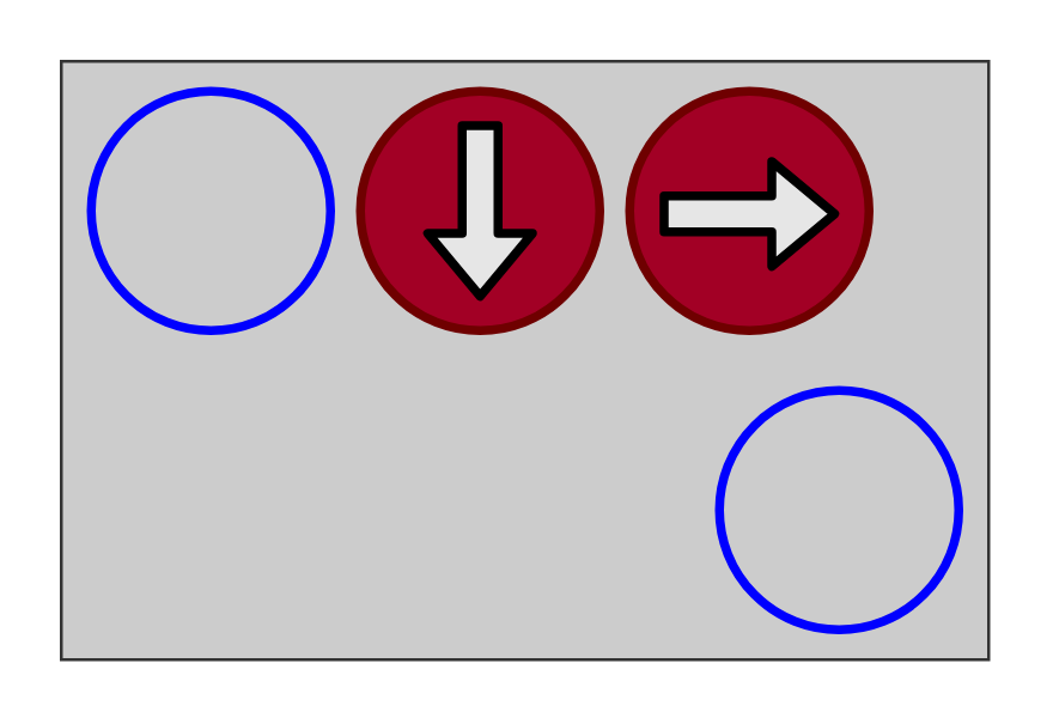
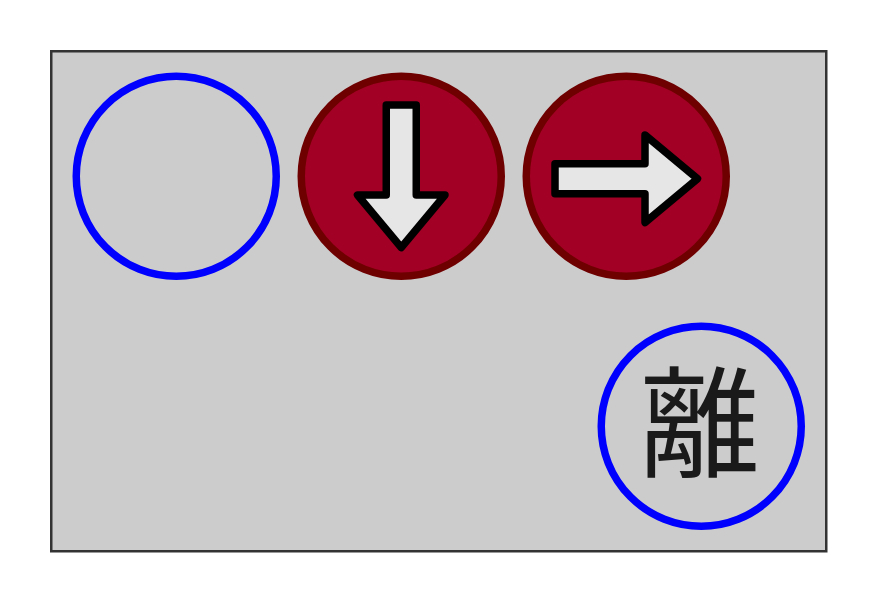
  <mxCell id="0" />
  <mxCell id="1" parent="0" />
  <mxCell id="2" value="" style="rounded=0;whiteSpace=wrap;html=1;fillColor=#CCCCCC;strokeColor=#333333;" vertex="1" parent="1"><mxGeometry x="20" y="20" width="310" height="200" as="geometry" /></mxCell>
  <mxCell id="3" value="" style="group;rotation=-180;" parent="1" vertex="1" connectable="0"><mxGeometry x="210" y="30" width="80" height="80" as="geometry" /></mxCell>
  <mxCell id="4" value="" style="ellipse;whiteSpace=wrap;html=1;aspect=fixed;strokeWidth=3;fillColor=#a20025;fontColor=#ffffff;strokeColor=#6F0000;rotation=-180;" parent="3" vertex="1"><mxGeometry width="80" height="80" as="geometry" /></mxCell>
  <mxCell id="5" value="" style="shape=flexArrow;endArrow=classic;html=1;strokeWidth=3;strokeColor=default;fillColor=#E6E6E6;" parent="3" edge="1"><mxGeometry width="50" height="50" relative="1" as="geometry"><mxPoint x="10" y="41" as="sourcePoint" /><mxPoint x="70" y="41" as="targetPoint" /></mxGeometry></mxCell>
  <mxCell id="6" value="" style="group;rotation=-90;" parent="1" vertex="1" connectable="0"><mxGeometry x="120" y="30" width="80" height="80" as="geometry" /></mxCell>
  <mxCell id="7" value="" style="ellipse;whiteSpace=wrap;html=1;aspect=fixed;strokeWidth=3;fillColor=#a20025;fontColor=#ffffff;strokeColor=#6F0000;rotation=-90;" parent="6" vertex="1"><mxGeometry width="80" height="80" as="geometry" /></mxCell>
  <mxCell id="8" value="" style="shape=flexArrow;endArrow=classic;html=1;strokeWidth=3;strokeColor=default;fillColor=#E6E6E6;" parent="6" edge="1"><mxGeometry width="50" height="50" relative="1" as="geometry"><mxPoint x="40" y="10" as="sourcePoint" /><mxPoint x="40" y="70" as="targetPoint" /></mxGeometry></mxCell>
  <mxCell id="9" value="" style="ellipse;whiteSpace=wrap;html=1;aspect=fixed;strokeWidth=3;fillColor=none;strokeColor=#0000FF;" parent="1" vertex="1"><mxGeometry x="30" y="30" width="80" height="80" as="geometry" /></mxCell>
  <mxCell id="10" value="" style="group;fillColor=none;" parent="1" vertex="1" connectable="0"><mxGeometry x="240" y="130" width="80" height="80" as="geometry" /></mxCell>
  <mxCell id="11" value="" style="ellipse;whiteSpace=wrap;html=1;aspect=fixed;strokeWidth=3;fillColor=none;strokeColor=#0000FF;" parent="10" vertex="1"><mxGeometry width="80" height="80" as="geometry" /></mxCell>
+ <mxCell id="12" value="&lt;font face=&quot;Verdana&quot; style=&quot;font-size: 48px;&quot;&gt;離&lt;br style=&quot;font-size: 48px;&quot;&gt;&lt;/font&gt;" style="text;strokeColor=none;align=center;fillColor=none;html=1;verticalAlign=middle;whiteSpace=wrap;rounded=0;fontSize=48;labelBorderColor=none;fontColor=#1A1A1A;labelBackgroundColor=none;" parent="10" vertex="1"><mxGeometry y="15" width="80" height="50" as="geometry" /></mxCell>
